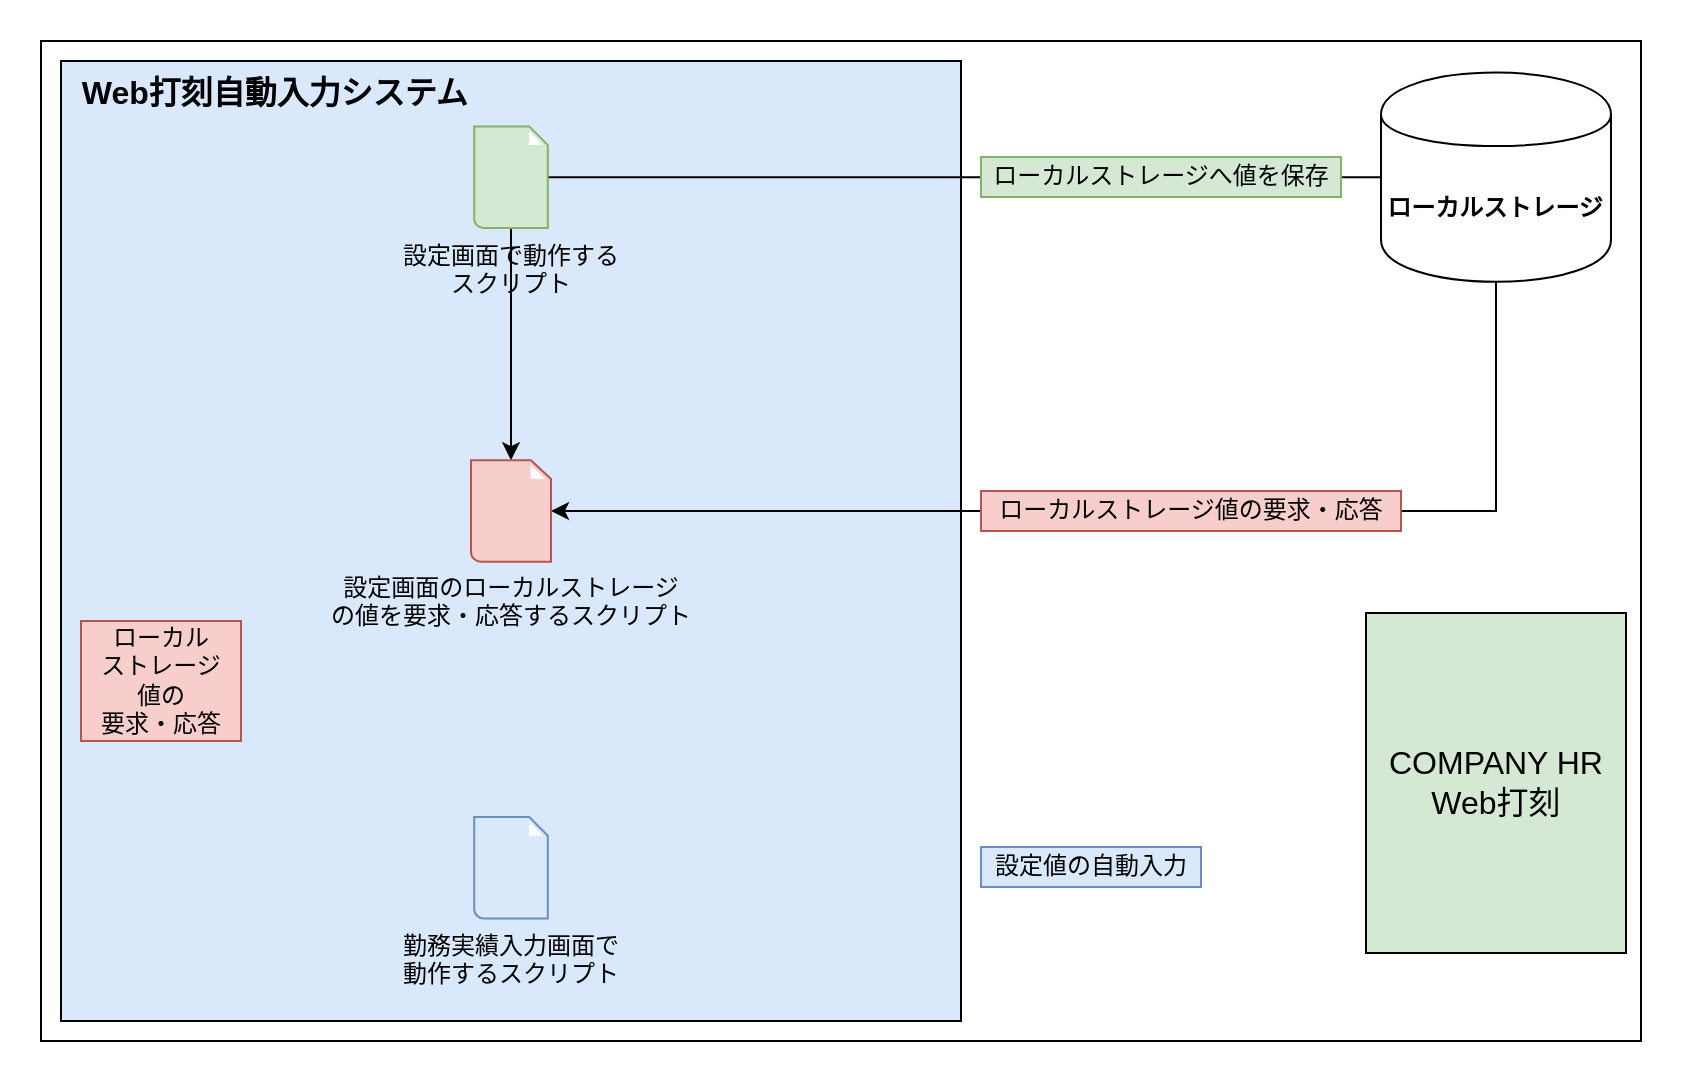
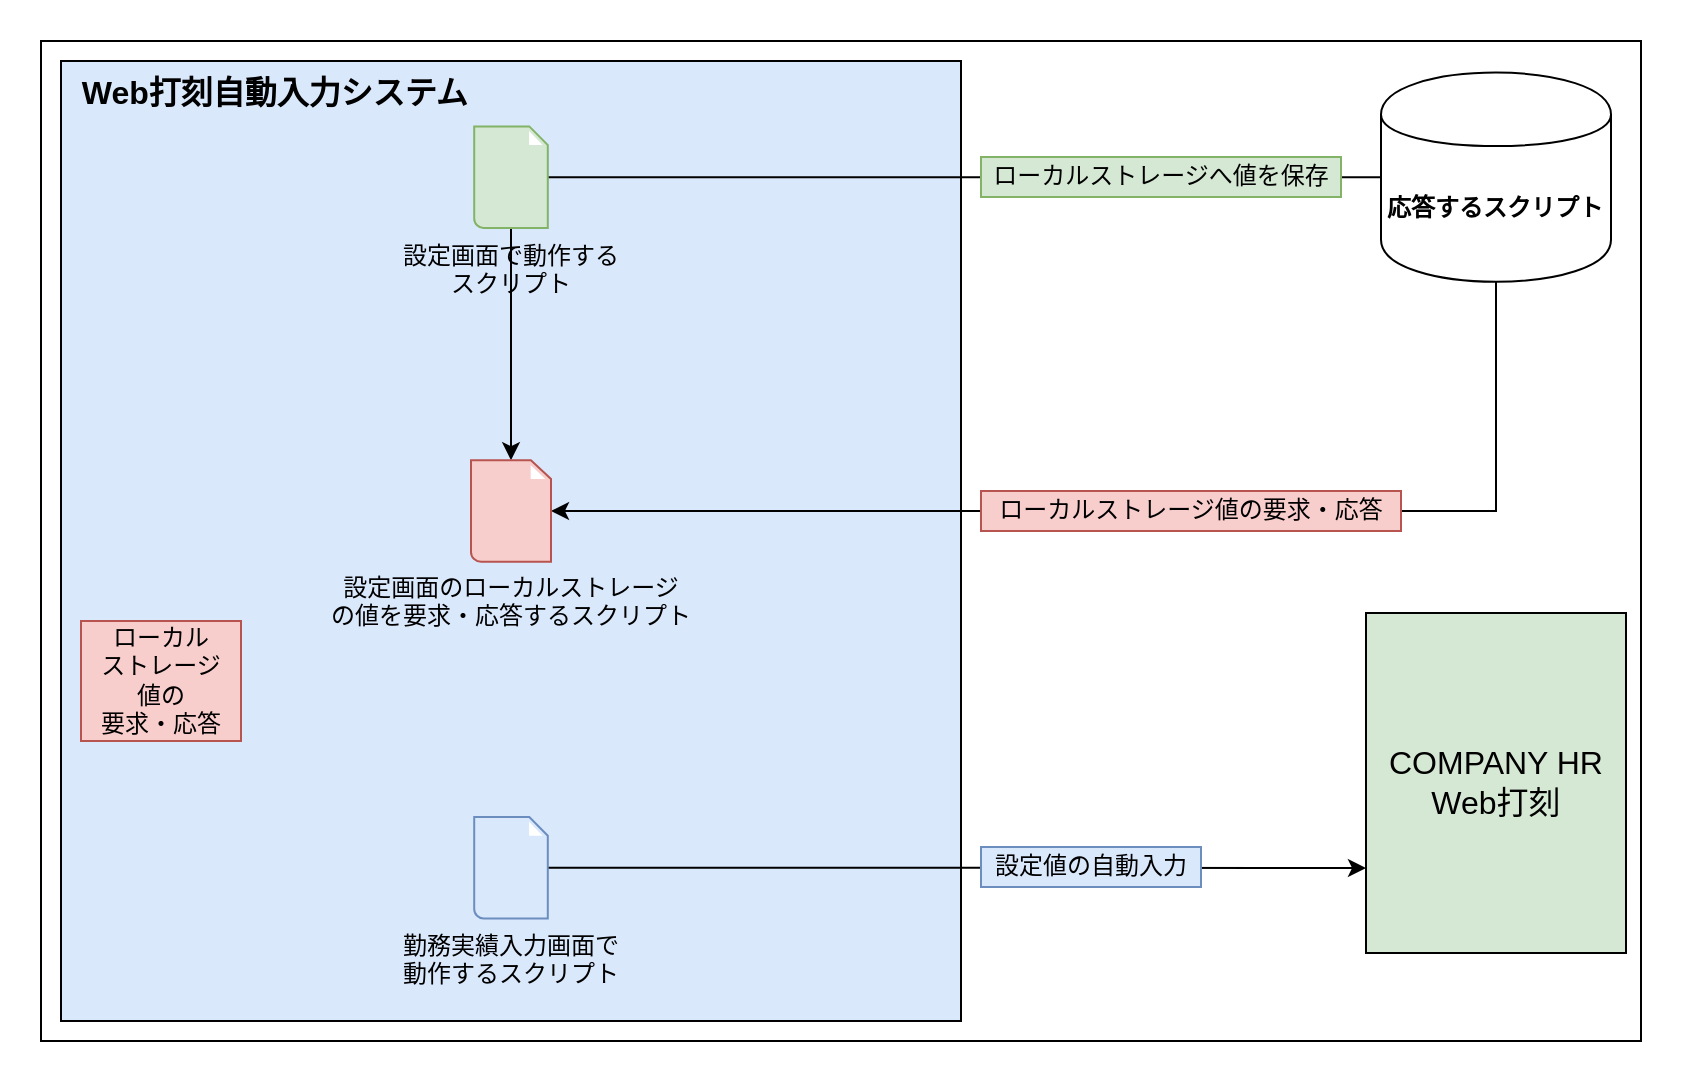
  <mxCell id="0" />
  <mxCell id="1" parent="0" />
  <mxCell id="2" value="" style="rounded=0;whiteSpace=wrap;html=1;align=left;" parent="1" vertex="1"><mxGeometry width="800" height="500" as="geometry" x="20" y="20" /></mxCell>
  <mxCell id="3" value="&lt;b&gt;&lt;font style=&quot;font-size: 16px&quot;&gt;&amp;nbsp; Web打刻自動入力システム&lt;/font&gt;&lt;/b&gt;" style="rounded=0;whiteSpace=wrap;html=1;align=left;verticalAlign=top;fillColor=#dae8fc;" parent="1" vertex="1"><mxGeometry x="30" y="30" width="450" height="480" as="geometry" /></mxCell>
  <mxCell id="4" style="edgeStyle=orthogonalEdgeStyle;rounded=0;orthogonalLoop=1;jettySize=auto;html=1;exitX=0.5;exitY=1;exitDx=0;exitDy=0;" parent="1" edge="1"><mxGeometry relative="1" as="geometry"><mxPoint x="100" y="170" as="sourcePoint" /><mxPoint x="100" y="170" as="targetPoint" /></mxGeometry></mxCell>
  <mxCell id="5" value="&lt;font style=&quot;font-size: 16px&quot;&gt;COMPANY HR&lt;br&gt;Web打刻&lt;/font&gt;" style="rounded=0;whiteSpace=wrap;html=1;fillColor=#d5e8d4;" parent="1" vertex="1"><mxGeometry x="682.5" y="306" width="130" height="170" as="geometry" /></mxCell>
  <mxCell id="6" style="edgeStyle=orthogonalEdgeStyle;rounded=0;orthogonalLoop=1;jettySize=auto;html=1;" edge="1" parent="1" source="8" target="12"><mxGeometry relative="1" as="geometry" /></mxCell>
  <mxCell id="7" style="edgeStyle=orthogonalEdgeStyle;rounded=0;orthogonalLoop=1;jettySize=auto;html=1;entryX=1;entryY=0.5;entryDx=0;entryDy=0;entryPerimeter=0;" edge="1" parent="1" source="8" target="12"><mxGeometry relative="1" as="geometry"><Array as="points"><mxPoint x="747" y="255" /></Array></mxGeometry></mxCell>
- <mxCell id="8" value="&lt;b&gt;ローカルストレージ&lt;/b&gt;" style="shape=cylinder;whiteSpace=wrap;html=1;boundedLbl=1;backgroundOutline=1;" parent="1" vertex="1"><mxGeometry x="690" y="35.8" width="115" height="104.6" as="geometry" /></mxCell>
+ <mxCell id="8" value="&lt;b&gt;応答するスクリプト&lt;/b&gt;" style="shape=cylinder;whiteSpace=wrap;html=1;boundedLbl=1;backgroundOutline=1;" parent="1" vertex="1"><mxGeometry x="690" y="35.8" width="115" height="104.6" as="geometry" /></mxCell>
+ <mxCell id="9" style="edgeStyle=orthogonalEdgeStyle;rounded=0;orthogonalLoop=1;jettySize=auto;html=1;entryX=0;entryY=0.75;entryDx=0;entryDy=0;" parent="1" source="10" target="5" edge="1"><mxGeometry relative="1" as="geometry" /></mxCell>
  <mxCell id="10" value="勤務実績入力画面で&lt;br&gt;動作するスクリプト" style="shadow=0;dashed=0;html=1;strokeColor=#6c8ebf;fillColor=#dae8fc;labelPosition=center;verticalLabelPosition=bottom;verticalAlign=top;align=center;outlineConnect=0;shape=mxgraph.veeam.2d.file;" parent="1" vertex="1"><mxGeometry x="236.6" y="408" width="36.8" height="50.8" as="geometry" /></mxCell>
  <mxCell id="11" value="設定画面で動作する&lt;br&gt;スクリプト" style="shadow=0;dashed=0;html=1;strokeColor=#82b366;fillColor=#d5e8d4;labelPosition=center;verticalLabelPosition=bottom;verticalAlign=top;align=center;outlineConnect=0;shape=mxgraph.veeam.2d.file;" parent="1" vertex="1"><mxGeometry x="236.6" y="62.7" width="36.8" height="50.8" as="geometry" /></mxCell>
  <mxCell id="12" value="設定画面のローカルストレージ&lt;br&gt;の値を要求・応答するスクリプト" style="shadow=0;dashed=0;html=1;strokeColor=#b85450;fillColor=#f8cecc;labelPosition=center;verticalLabelPosition=bottom;verticalAlign=top;align=center;outlineConnect=0;shape=mxgraph.veeam.2d.file;" parent="1" vertex="1"><mxGeometry x="235" y="229.6" width="40" height="50.8" as="geometry" /></mxCell>
  <mxCell id="13" value="ローカルストレージへ値を保存" style="text;html=1;align=center;verticalAlign=middle;resizable=0;points=[];autosize=1;fillColor=#d5e8d4;strokeColor=#82b366;" parent="1" vertex="1"><mxGeometry x="490" y="78" width="180" height="20" as="geometry" /></mxCell>
  <mxCell id="14" value="ローカルストレージ値の要求・応答" style="text;html=1;align=center;verticalAlign=middle;resizable=0;points=[];autosize=1;fillColor=#f8cecc;strokeColor=#b85450;" parent="1" vertex="1"><mxGeometry x="490" y="245" width="210" height="20" as="geometry" /></mxCell>
  <mxCell id="15" value="ローカル&lt;br&gt;ストレージ&lt;br&gt;値の&lt;br&gt;要求・応答" style="text;html=1;align=center;verticalAlign=middle;resizable=0;points=[];autosize=1;fillColor=#f8cecc;strokeColor=#b85450;" parent="1" vertex="1"><mxGeometry x="40" y="310" width="80" height="60" as="geometry" /></mxCell>
  <mxCell id="16" value="設定値の自動入力" style="text;html=1;align=center;verticalAlign=middle;resizable=0;points=[];autosize=1;fillColor=#dae8fc;strokeColor=#6c8ebf;" parent="1" vertex="1"><mxGeometry x="490" y="423" width="110" height="20" as="geometry" /></mxCell>
